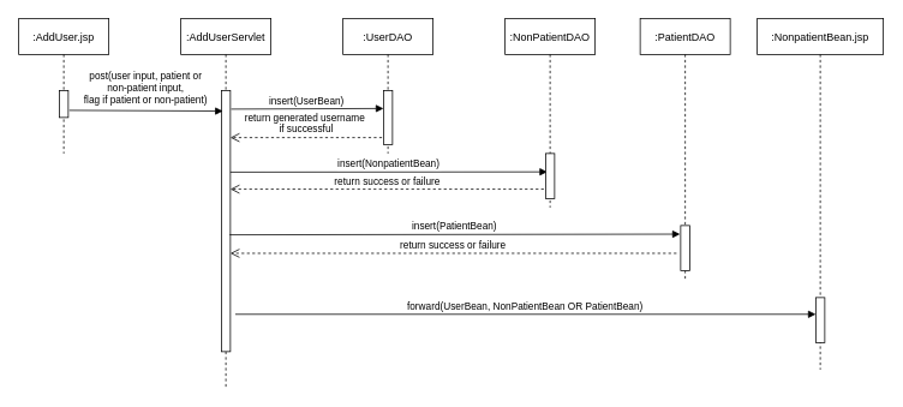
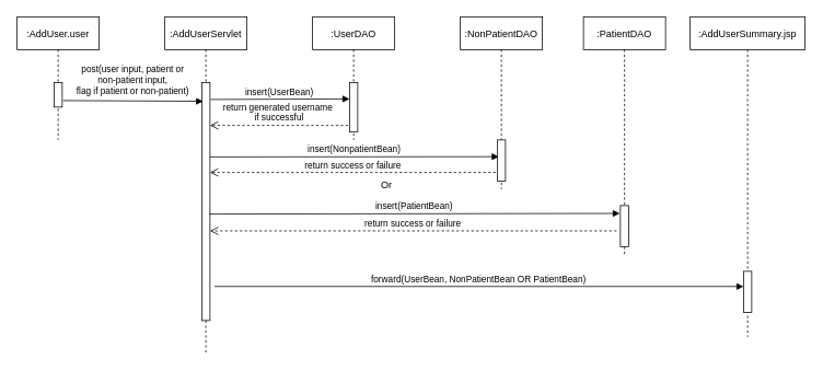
  <mxCell id="0" />
  <mxCell id="1" parent="0" />
- <mxCell id="2" value=":AddUser.jsp" style="shape=umlLifeline;perimeter=lifelinePerimeter;container=1;collapsible=0;recursiveResize=0;rounded=0;shadow=0;strokeWidth=1;" parent="1" vertex="1"><mxGeometry x="20" y="20" width="100" height="150" as="geometry" /></mxCell>
+ <mxCell id="2" value=":AddUser.user" style="shape=umlLifeline;perimeter=lifelinePerimeter;container=1;collapsible=0;recursiveResize=0;rounded=0;shadow=0;strokeWidth=1;" parent="1" vertex="1"><mxGeometry x="20" y="20" width="100" height="150" as="geometry" /></mxCell>
  <mxCell id="3" value="" style="points=[];perimeter=orthogonalPerimeter;rounded=0;shadow=0;strokeWidth=1;" parent="2" vertex="1"><mxGeometry x="45" y="80" width="10" height="30" as="geometry" /></mxCell>
  <mxCell id="4" value=":AddUserServlet" style="shape=umlLifeline;perimeter=lifelinePerimeter;container=1;collapsible=0;recursiveResize=0;rounded=0;shadow=0;strokeWidth=1;" parent="1" vertex="1"><mxGeometry x="200" y="20" width="100" height="410" as="geometry" /></mxCell>
  <mxCell id="5" value="" style="points=[];perimeter=orthogonalPerimeter;rounded=0;shadow=0;strokeWidth=1;" parent="4" vertex="1"><mxGeometry x="45" y="80" width="10" height="290" as="geometry" /></mxCell>
  <mxCell id="6" value="post(user input, patient or &#10;non-patient input, &#10;flag if patient or non-patient)" style="verticalAlign=bottom;endArrow=block;shadow=0;strokeWidth=1;exitX=1.116;exitY=0.735;exitDx=0;exitDy=0;exitPerimeter=0;entryX=0.166;entryY=0.079;entryDx=0;entryDy=0;entryPerimeter=0;" parent="1" source="3" target="5" edge="1"><mxGeometry x="0.002" y="3" relative="1" as="geometry"><mxPoint x="175" y="120" as="sourcePoint" /><mxPoint as="offset" /><mxPoint x="230" y="122" as="targetPoint" /></mxGeometry></mxCell>
  <mxCell id="7" value=":UserDAO" style="shape=umlLifeline;perimeter=lifelinePerimeter;container=1;collapsible=0;recursiveResize=0;rounded=0;shadow=0;strokeWidth=1;" parent="1" vertex="1"><mxGeometry x="380" y="20" width="100" height="150" as="geometry" /></mxCell>
  <mxCell id="8" value="" style="points=[];perimeter=orthogonalPerimeter;rounded=0;shadow=0;strokeWidth=1;" parent="7" vertex="1"><mxGeometry x="45" y="80" width="10" height="60" as="geometry" /></mxCell>
  <mxCell id="9" value="insert(UserBean)" style="verticalAlign=bottom;endArrow=block;entryX=-0.029;entryY=0.122;shadow=0;strokeWidth=1;exitX=1.057;exitY=0.159;exitDx=0;exitDy=0;exitPerimeter=0;entryDx=0;entryDy=0;entryPerimeter=0;" parent="7" edge="1"><mxGeometry x="-0.002" relative="1" as="geometry"><mxPoint x="-124.14" y="100.69" as="sourcePoint" /><mxPoint as="offset" /><mxPoint x="45" y="100.0" as="targetPoint" /></mxGeometry></mxCell>
+ <mxCell id="10" value="Or" style="text;html=1;align=center;verticalAlign=middle;resizable=0;points=[];autosize=1;strokeColor=none;fillColor=none;" parent="1" vertex="1"><mxGeometry x="450" y="210" width="40" height="30" as="geometry" /></mxCell>
  <mxCell id="11" value="insert(NonpatientBean)" style="verticalAlign=bottom;endArrow=block;shadow=0;strokeWidth=1;exitX=1.057;exitY=0.159;exitDx=0;exitDy=0;exitPerimeter=0;entryX=0.185;entryY=0.408;entryDx=0;entryDy=0;entryPerimeter=0;" parent="1" edge="1" target="14"><mxGeometry x="-0.002" relative="1" as="geometry"><mxPoint x="255" y="190.69" as="sourcePoint" /><mxPoint as="offset" /><mxPoint x="600" y="191" as="targetPoint" /></mxGeometry></mxCell>
  <mxCell id="12" value="return generated username&amp;nbsp;&lt;br&gt;if successful" style="html=1;verticalAlign=bottom;endArrow=open;dashed=1;endSize=8;rounded=0;exitX=-0.17;exitY=0.872;exitDx=0;exitDy=0;exitPerimeter=0;" edge="1" parent="1" source="8" target="5"><mxGeometry relative="1" as="geometry"><mxPoint x="335" y="240" as="sourcePoint" /><mxPoint x="260" y="152" as="targetPoint" /></mxGeometry></mxCell>
  <mxCell id="13" value=":NonPatientDAO" style="shape=umlLifeline;perimeter=lifelinePerimeter;container=1;collapsible=0;recursiveResize=0;rounded=0;shadow=0;strokeWidth=1;" vertex="1" parent="1"><mxGeometry x="560" y="20" width="100" height="210" as="geometry" /></mxCell>
  <mxCell id="14" value="" style="points=[];perimeter=orthogonalPerimeter;rounded=0;shadow=0;strokeWidth=1;" vertex="1" parent="13"><mxGeometry x="45" y="150" width="10" height="50" as="geometry" /></mxCell>
  <mxCell id="15" value="return success or failure" style="html=1;verticalAlign=bottom;endArrow=open;dashed=1;endSize=8;rounded=0;exitX=-0.199;exitY=0.792;exitDx=0;exitDy=0;exitPerimeter=0;" edge="1" parent="1" source="14" target="5"><mxGeometry relative="1" as="geometry"><mxPoint x="600" y="210" as="sourcePoint" /><mxPoint x="260" y="210" as="targetPoint" /></mxGeometry></mxCell>
  <mxCell id="16" value=":PatientDAO" style="shape=umlLifeline;perimeter=lifelinePerimeter;container=1;collapsible=0;recursiveResize=0;rounded=0;shadow=0;strokeWidth=1;" vertex="1" parent="1"><mxGeometry x="710" y="20" width="100" height="290" as="geometry" /></mxCell>
  <mxCell id="17" value="" style="points=[];perimeter=orthogonalPerimeter;rounded=0;shadow=0;strokeWidth=1;" vertex="1" parent="16"><mxGeometry x="45" y="230" width="10" height="50" as="geometry" /></mxCell>
  <mxCell id="18" value="insert(PatientBean)" style="verticalAlign=bottom;endArrow=block;shadow=0;strokeWidth=1;exitX=1.057;exitY=0.159;exitDx=0;exitDy=0;exitPerimeter=0;entryX=-0.07;entryY=0.191;entryDx=0;entryDy=0;entryPerimeter=0;" edge="1" parent="1" target="17"><mxGeometry x="-0.002" relative="1" as="geometry"><mxPoint x="254.08" y="260.29" as="sourcePoint" /><mxPoint as="offset" /><mxPoint x="750" y="260" as="targetPoint" /></mxGeometry></mxCell>
  <mxCell id="19" value="return success or failure" style="html=1;verticalAlign=bottom;endArrow=open;dashed=1;endSize=8;rounded=0;exitX=-0.199;exitY=0.792;exitDx=0;exitDy=0;exitPerimeter=0;" edge="1" parent="1" target="5"><mxGeometry relative="1" as="geometry"><mxPoint x="750.37" y="280.8" as="sourcePoint" /><mxPoint x="260" y="281" as="targetPoint" /></mxGeometry></mxCell>
- <mxCell id="20" value=":NonpatientBean.jsp" style="shape=umlLifeline;perimeter=lifelinePerimeter;container=1;collapsible=0;recursiveResize=0;rounded=0;shadow=0;strokeWidth=1;" vertex="1" parent="1"><mxGeometry x="840" y="20" width="140" height="390" as="geometry" /></mxCell>
+ <mxCell id="20" value=":AddUserSummary.jsp" style="shape=umlLifeline;perimeter=lifelinePerimeter;container=1;collapsible=0;recursiveResize=0;rounded=0;shadow=0;strokeWidth=1;" vertex="1" parent="1"><mxGeometry x="840" y="20" width="140" height="390" as="geometry" /></mxCell>
  <mxCell id="21" value="" style="points=[];perimeter=orthogonalPerimeter;rounded=0;shadow=0;strokeWidth=1;" vertex="1" parent="20"><mxGeometry x="65" y="310" width="10" height="50" as="geometry" /></mxCell>
  <mxCell id="22" value="forward(UserBean, NonPatientBean OR PatientBean)" style="verticalAlign=bottom;endArrow=block;shadow=0;strokeWidth=1;exitX=1.548;exitY=0.857;exitDx=0;exitDy=0;exitPerimeter=0;" edge="1" parent="1" source="5" target="21"><mxGeometry x="-0.002" relative="1" as="geometry"><mxPoint x="264.08" y="350.74" as="sourcePoint" /><mxPoint as="offset" /><mxPoint x="764.3" y="350" as="targetPoint" /></mxGeometry></mxCell>
